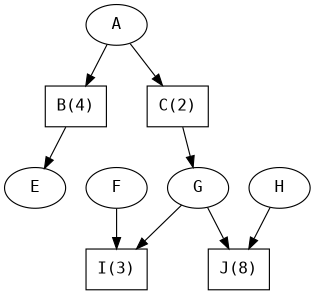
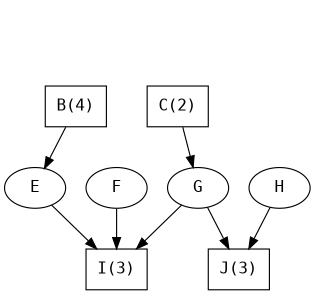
  digraph {
    fontname="DejaVu Sans Mono"
    node [fontname="DejaVu Sans Mono"]
    edge [fontname="DejaVu Sans Mono"]
    n1 [label=G]
    n2 [label="I(3)" shape=box]
-   n3 [label="J(8)" shape=box]
+   n3 [label="J(3)" shape=box]
    n4 [label=H]
-   n5 [label=A]
    n6 [label="B(4)" shape=box]
    n7 [label="C(2)" shape=box]
    n8 [label=E]
    n9 [label=F]
    n1 -> n2
    n1 -> n3
    n4 -> n3
-   n5 -> n6
-   n5 -> n7
    n6 -> n8
    n7 -> n1
+   n8 -> n2
    n9 -> n2
  }
